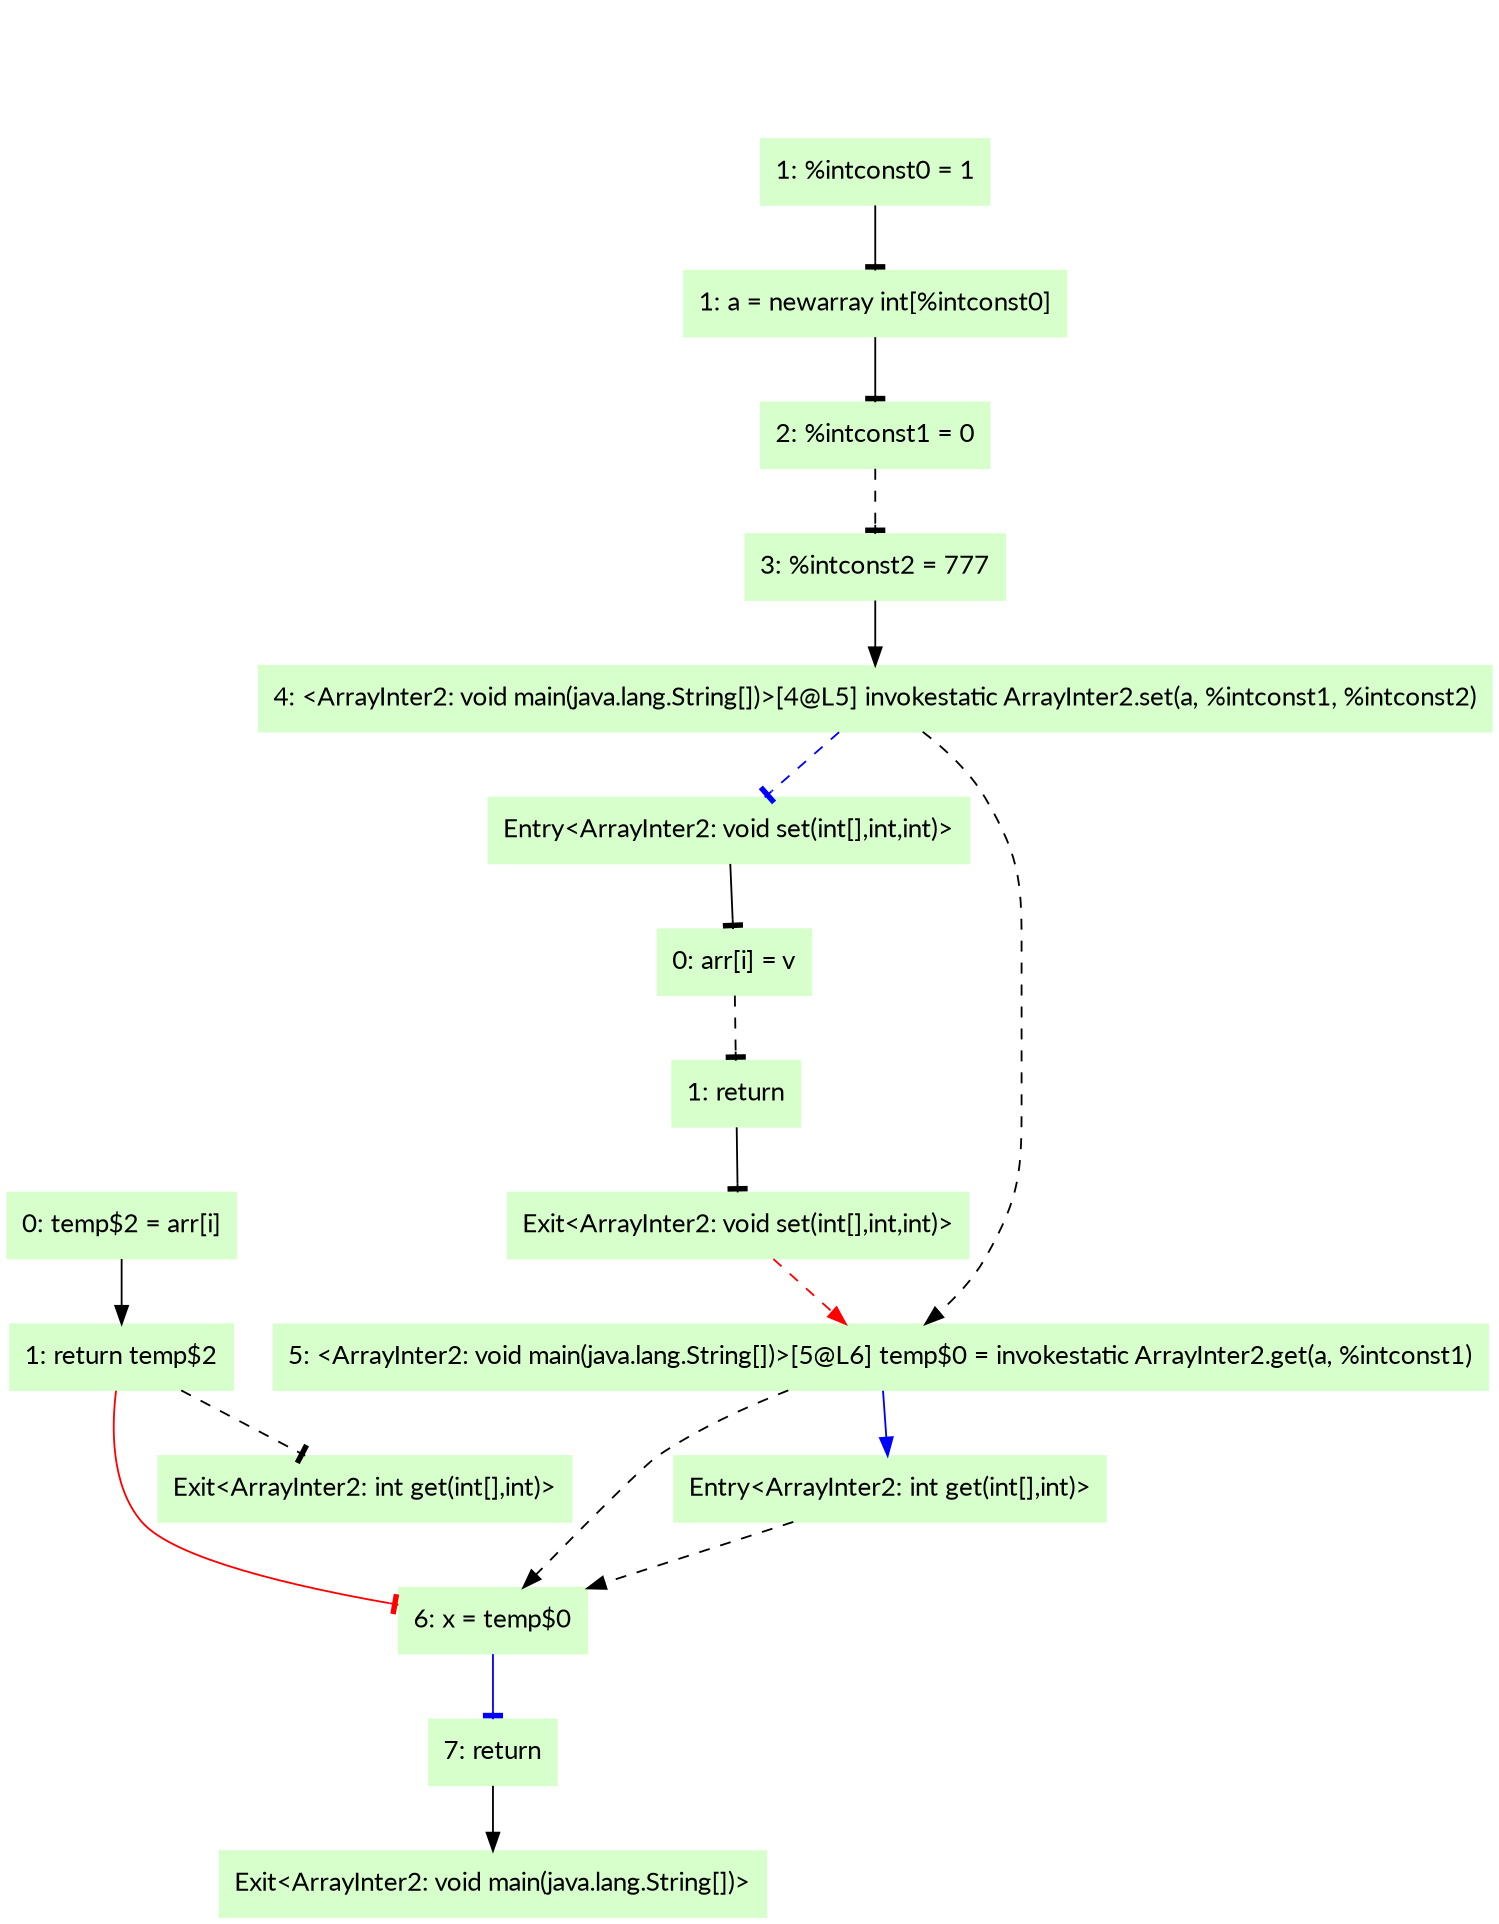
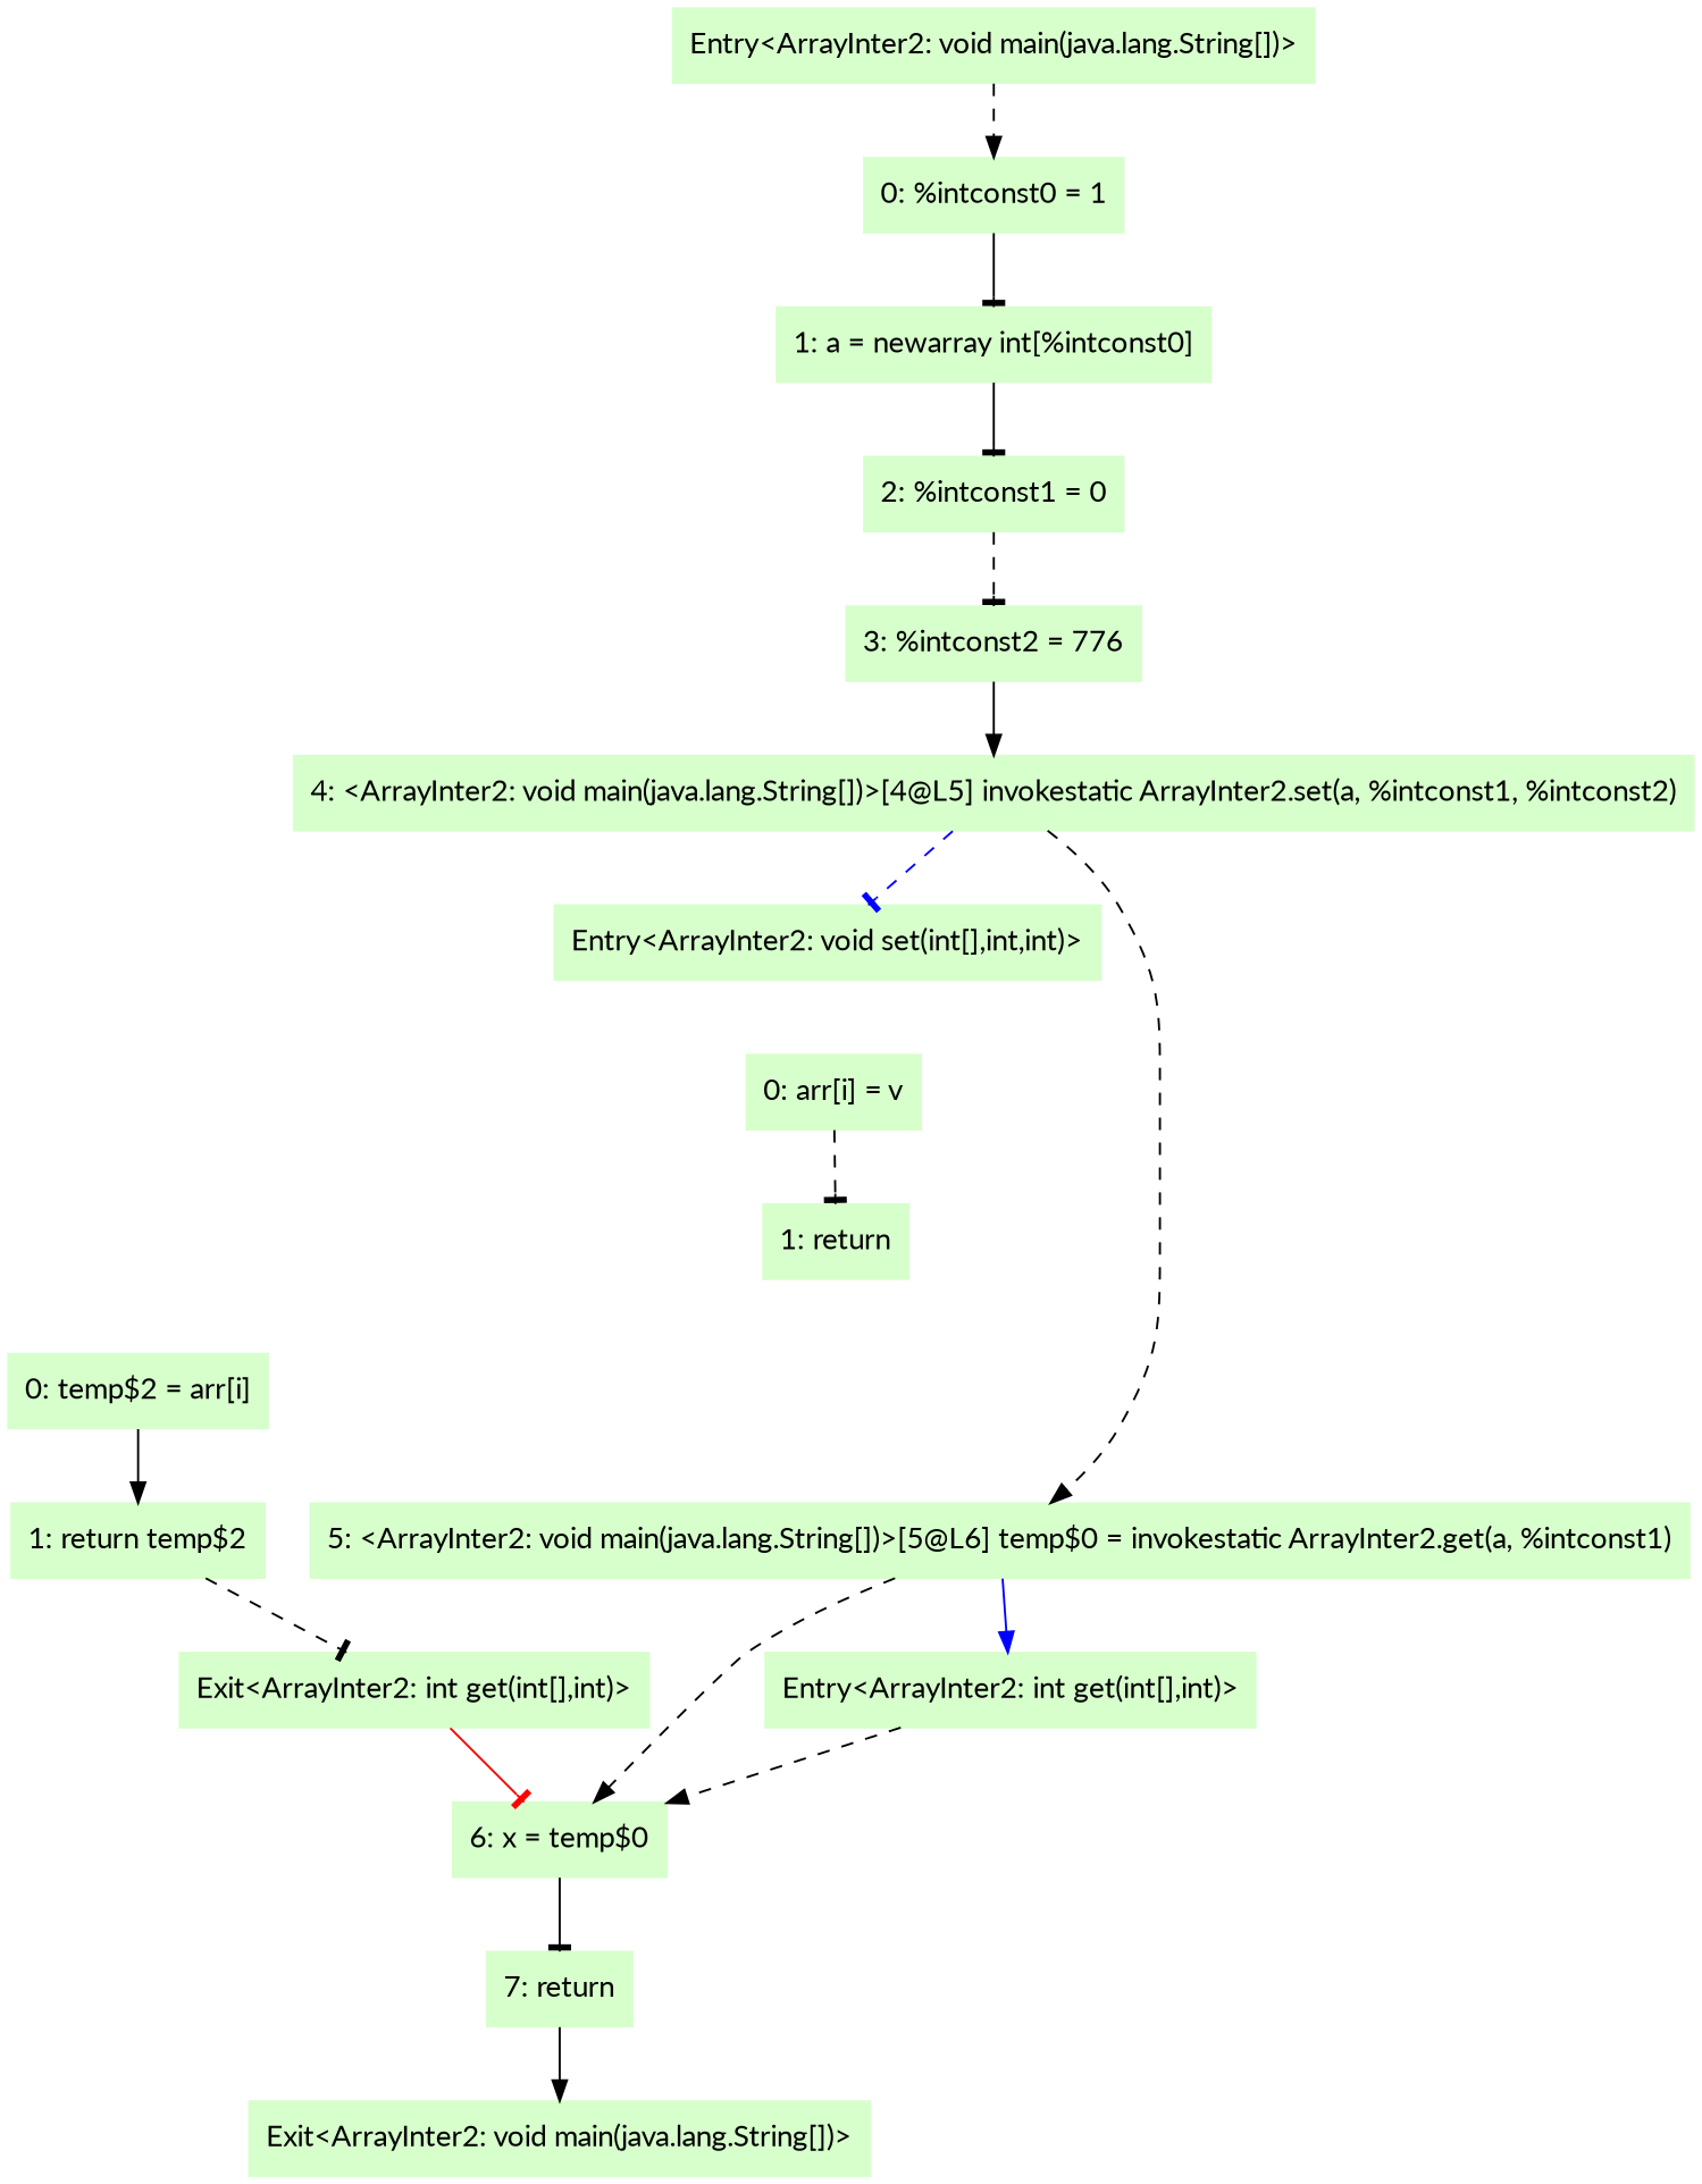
  digraph {
    fontname=Lato
    node [color=".3 .2 1.0" fontname=Lato shape=box style=filled]
    edge [arrowhead=tee fontname=Lato style=solid]
    n1 [label="Entry<ArrayInter2: void set(int[],int,int)>"]
    n2 [label="0: arr[i] = v"]
    n3 [label="1: return"]
-   n4 [label="Exit<ArrayInter2: void set(int[],int,int)>"]
    n5 [label="5: <ArrayInter2: void main(java.lang.String[])>[5@L6] temp$0 = invokestatic ArrayInter2.get(a, %intconst1)"]
    n6 [label="6: x = temp$0"]
    n7 [label="Entry<ArrayInter2: int get(int[],int)>"]
-   n9 [label="1: %intconst0 = 1"]
+   n8 [label="Entry<ArrayInter2: void main(java.lang.String[])>"]
+   n9 [label="0: %intconst0 = 1"]
    n10 [label="1: a = newarray int[%intconst0]"]
    n11 [label="2: %intconst1 = 0"]
-   n12 [label="3: %intconst2 = 777"]
+   n12 [label="3: %intconst2 = 776"]
    n13 [label="4: <ArrayInter2: void main(java.lang.String[])>[4@L5] invokestatic ArrayInter2.set(a, %intconst1, %intconst2)"]
    n14 [label="7: return"]
    n15 [label="Exit<ArrayInter2: void main(java.lang.String[])>"]
    n16 [label="0: temp$2 = arr[i]"]
    n17 [label="1: return temp$2"]
    n18 [label="Exit<ArrayInter2: int get(int[],int)>"]
-   n1 -> n2
    n2 -> n3 [style=dashed]
-   n3 -> n4
-   n4 -> n5 [arrowhead=normal color=red style=dashed]
    n5 -> n6 [arrowhead=normal style=dashed]
    n5 -> n7 [arrowhead=normal color=blue]
-   n6 -> n14 [color=blue]
+   n6 -> n14
    n7 -> n6 [arrowhead=normal style=dashed]
+   n8 -> n9 [arrowhead=normal style=dashed]
    n9 -> n10
    n10 -> n11
    n11 -> n12 [style=dashed]
    n12 -> n13 [arrowhead=normal]
    n13 -> n1 [color=blue style=dashed]
    n13 -> n5 [arrowhead=normal style=dashed]
    n14 -> n15 [arrowhead=normal]
    n16 -> n17 [arrowhead=normal]
    n17 -> n18 [style=dashed]
-   n17 -> n6 [color=red]
+   n18 -> n6 [color=red]
  }
